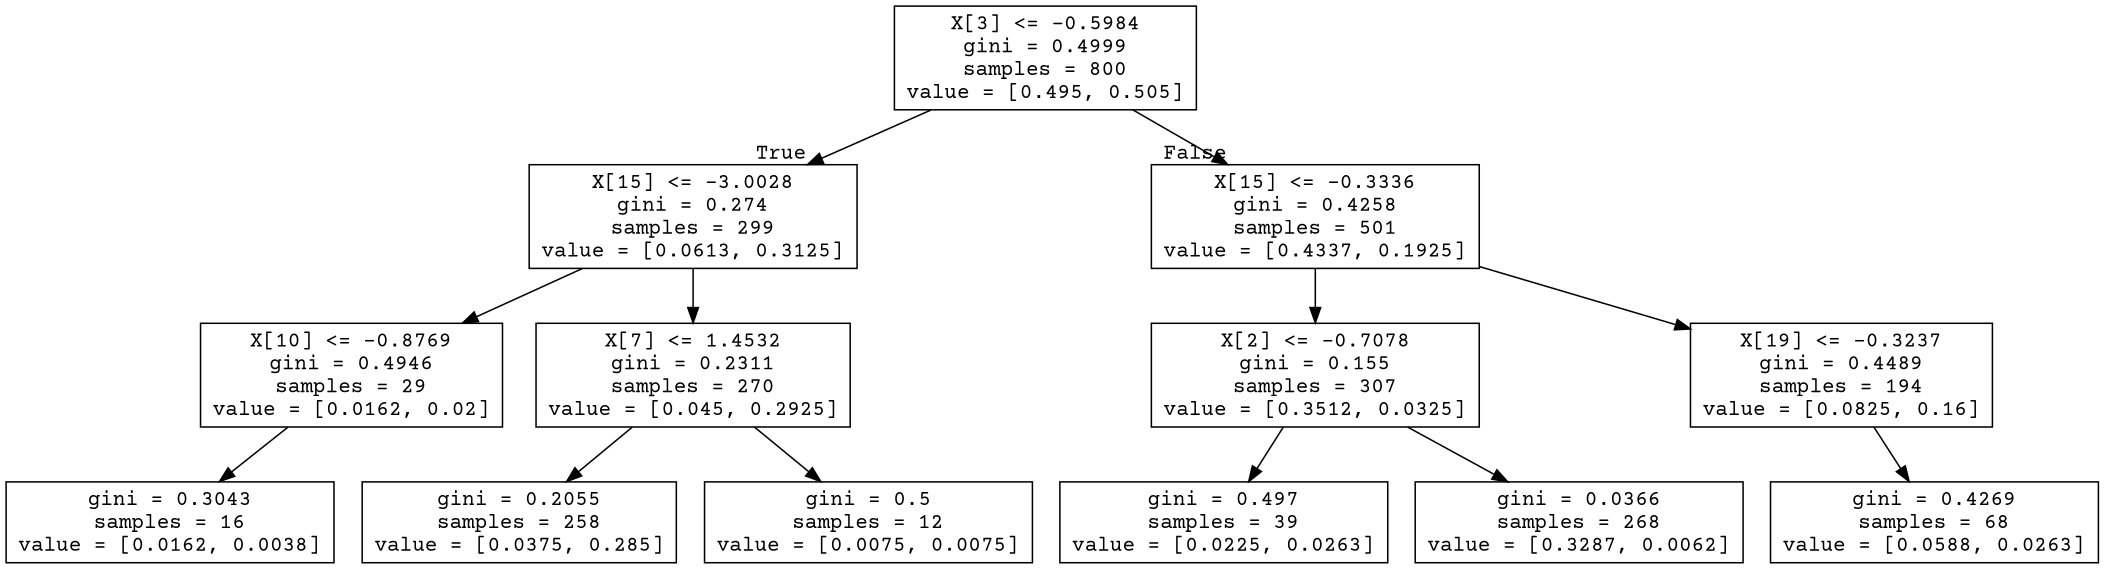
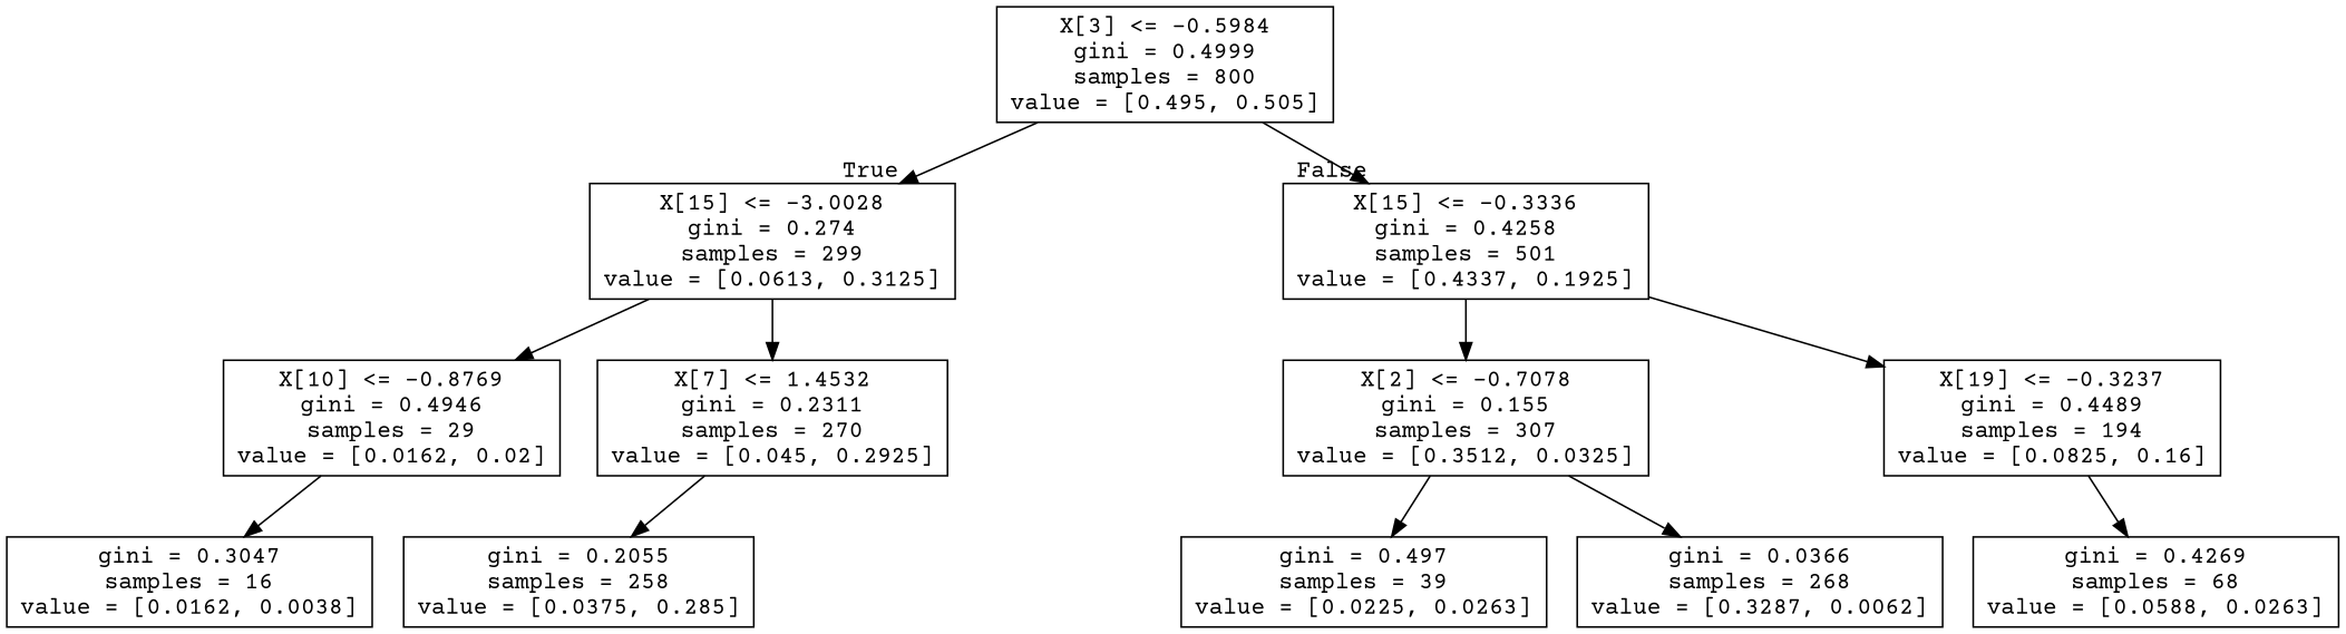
  digraph {
    fontname="Courier Prime"
    node [fontname="Courier Prime" shape=box]
    edge [fontname="Courier Prime"]
    n1 [label="X[3] <= -0.5984\ngini = 0.4999\nsamples = 800\nvalue = [0.495, 0.505]"]
    n2 [label="X[15] <= -3.0028\ngini = 0.274\nsamples = 299\nvalue = [0.0613, 0.3125]"]
    n3 [label="X[15] <= -0.3336\ngini = 0.4258\nsamples = 501\nvalue = [0.4337, 0.1925]"]
    n4 [label="X[10] <= -0.8769\ngini = 0.4946\nsamples = 29\nvalue = [0.0162, 0.02]"]
    n5 [label="X[7] <= 1.4532\ngini = 0.2311\nsamples = 270\nvalue = [0.045, 0.2925]"]
    n6 [label="X[2] <= -0.7078\ngini = 0.155\nsamples = 307\nvalue = [0.3512, 0.0325]"]
    n7 [label="X[19] <= -0.3237\ngini = 0.4489\nsamples = 194\nvalue = [0.0825, 0.16]"]
-   n8 [label="gini = 0.3043\nsamples = 16\nvalue = [0.0162, 0.0038]"]
+   n8 [label="gini = 0.3047\nsamples = 16\nvalue = [0.0162, 0.0038]"]
    n9 [label="gini = 0.2055\nsamples = 258\nvalue = [0.0375, 0.285]"]
-   n10 [label="gini = 0.5\nsamples = 12\nvalue = [0.0075, 0.0075]"]
    n11 [label="gini = 0.497\nsamples = 39\nvalue = [0.0225, 0.0263]"]
    n12 [label="gini = 0.0366\nsamples = 268\nvalue = [0.3287, 0.0062]"]
    n13 [label="gini = 0.4269\nsamples = 68\nvalue = [0.0588, 0.0263]"]
    n1 -> n2 [headlabel=True labelangle=45 labeldistance=2.5]
    n1 -> n3 [headlabel=False labelangle=-45 labeldistance=2.5]
    n2 -> n4
    n2 -> n5
    n3 -> n6
    n3 -> n7
    n4 -> n8
    n5 -> n9
-   n5 -> n10
    n6 -> n11
    n6 -> n12
    n7 -> n13
  }
